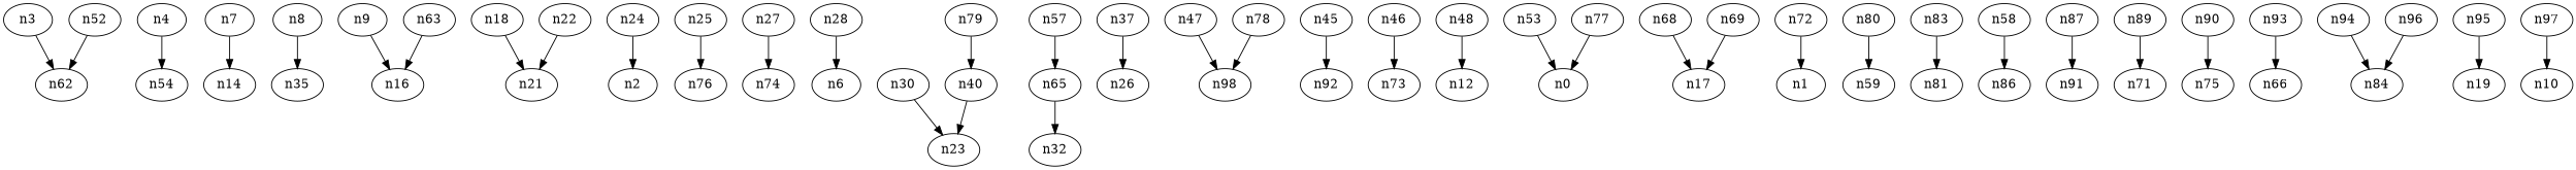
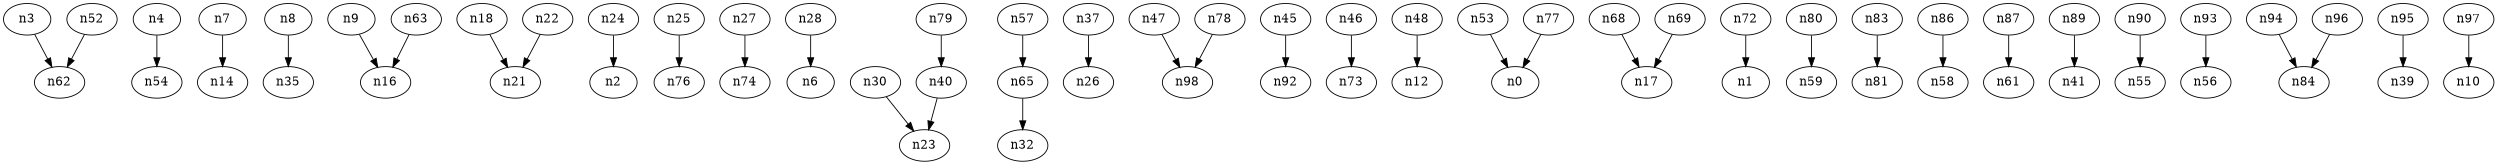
  digraph {
    n67 [label=n62]
    n3
    n4
    n54
    n7
    n14
    n8
    n35
    n9
    n16
    n18
    n21
    n22
    n24
    n2
    n25
    n76
    n27
    n74
    n28
    n6
    n30
    n23
    n65
    n32
    n37
    n26
    n40
    n44 [label=n47]
    n98
    n45
    n92
    n46
    n73
    n48
    n12
    n50 [label=n52]
    n53
    n0
    n57
    n63
    n68
    n17
    n69
    n72
    n1
    n77
    n78
    n79
    n80
    n59
    n83
    n81
    n86
    n58
    n87
-   n91
+   n91 [label=n61]
    n89
-   n71
+   n71 [label=n41]
    n90
-   n55 [label=n75]
+   n55
    n93
-   n56 [label=n66]
+   n56
    n94
    n84
    n95
-   n39 [label=n19]
+   n39
    n96
    n97
    n10
    n3 -> n67
    n4 -> n54
    n7 -> n14
    n8 -> n35
    n9 -> n16
    n18 -> n21
    n22 -> n21
    n24 -> n2
    n25 -> n76
    n27 -> n74
    n28 -> n6
    n30 -> n23
    n65 -> n32
    n37 -> n26
    n40 -> n23
    n44 -> n98
    n45 -> n92
    n46 -> n73
    n48 -> n12
    n50 -> n67
    n53 -> n0
    n57 -> n65
    n63 -> n16
    n68 -> n17
    n69 -> n17
    n72 -> n1
    n77 -> n0
    n78 -> n98
    n79 -> n40
    n80 -> n59
    n83 -> n81
-   n58 -> n86
+   n86 -> n58
    n87 -> n91
    n89 -> n71
    n90 -> n55
    n93 -> n56
    n94 -> n84
    n95 -> n39
    n96 -> n84
    n97 -> n10
  }
